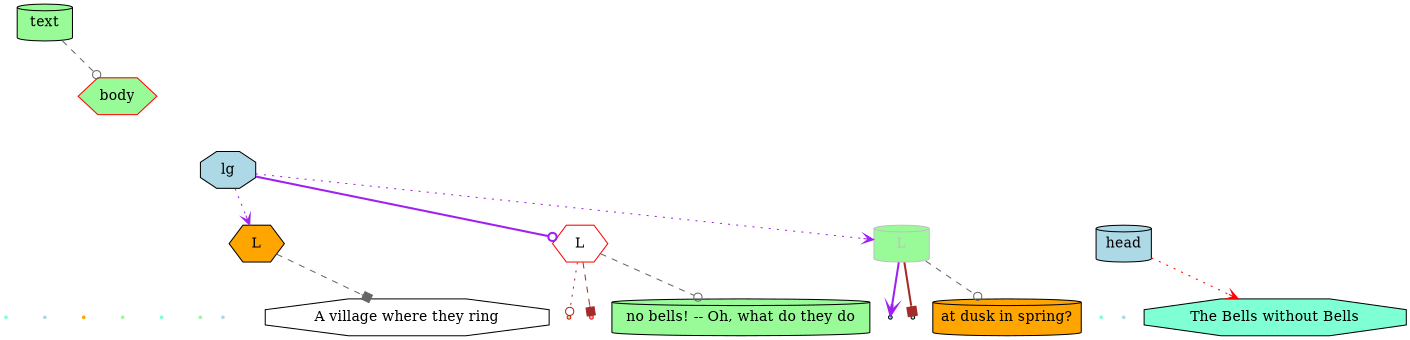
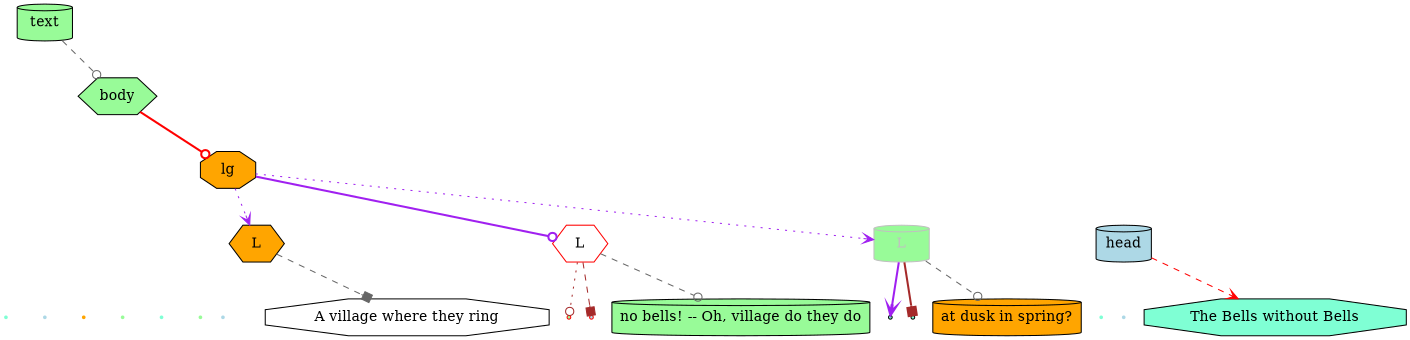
  digraph {
    node [color=black fillcolor=palegreen ordering=out shape=point style=filled]
    edge [arrowhead=none color=red style=invis]
    n1 [color=transparent fillcolor=aquamarine label="t\n("]
    n2 [color=transparent fillcolor=orange label="b\n("]
    n3 [color=transparent fillcolor=aquamarine label="h\n("]
    n4 [color=transparent fillcolor=lightblue label="h\n)"]
    n5 [color=transparent fillcolor=aquamarine label="lg\n("]
    n6 [color=transparent fillcolor=lightblue label="l\n("]
    n7 [color=transparent fillcolor=white label="l\n)"]
    n8 [color=red label="l\n("]
    n9 [color=red fillcolor=lightblue label="l\n)"]
    n10 [fillcolor=aquamarine label="l\n("]
    n11 [fillcolor=aquamarine label="l\n)"]
    n12 [color=transparent label="lg\n)"]
    n13 [color=transparent label="b\n)"]
    n14 [color=transparent fillcolor=lightblue label="t\nend"]
    n15 [fillcolor=aquamarine label="The Bells without Bells" shape=octagon style="solid,filled"]
    n16 [fillcolor=white label="A village where they ring" shape=octagon style="solid,filled"]
-   n17 [label="no bells! -- Oh, what do they do" shape=cylinder style="solid,filled"]
+   n17 [label="no bells! -- Oh, village do they do" shape=cylinder style="solid,filled"]
    n18 [fillcolor=orange label="at dusk in spring?" shape=cylinder style="solid,filled"]
    text [fontcolor=black shape=cylinder]
-   body [color=red fontcolor=black shape=hexagon]
-   lg [fillcolor=lightblue fontcolor=black shape=octagon]
+   body [fontcolor=black shape=hexagon]
+   lg [fillcolor=orange fontcolor=black shape=octagon]
    head [fillcolor=lightblue fontcolor=black shape=cylinder]
    n23 [fillcolor=orange fontcolor=black label=L shape=hexagon]
    n24 [color=red fillcolor=white fontcolor=black label=L shape=hexagon]
    n25 [color=gray fontcolor=gray label=L shape=cylinder]
    subgraph sub_1 {
      rank=same
      n1
      n2
      n3
      n4
      n5
      n6
      n7
      n8
      n9
      n10
      n11
      n12
      n13
      n14
      n15
      n16
      n17
      n18
    }
    text -> n1
    text -> n14
    text -> body [arrowhead=odot color=gray40 style=dashed]
    body -> n2
    body -> n13
+   body -> lg [arrowhead=odot style=bold]
    lg -> n5
    lg -> n12
    lg -> n23 [arrowhead=vee color=purple style=dotted]
    lg -> n24 [arrowhead=odot color=purple style=bold]
    lg -> n25 [arrowhead=vee color=purple style=dotted]
    head -> n3
    head -> n4
-   head -> n15 [arrowhead=vee style=dotted]
+   head -> n15 [arrowhead=vee style=dashed]
    n23 -> n6
    n23 -> n7
    n23 -> n16 [arrowhead=box color=gray40 style=dashed]
    n24 -> n8 [arrowhead=odot color=brown style=dotted]
    n24 -> n9 [arrowhead=box color=brown style=dashed]
    n24 -> n17 [arrowhead=odot color=gray40 style=dashed]
    n25 -> n10 [arrowhead=vee color=purple style=bold]
    n25 -> n11 [arrowhead=box color=brown style=bold]
    n25 -> n18 [arrowhead=odot color=gray40 style=dashed]
  }
